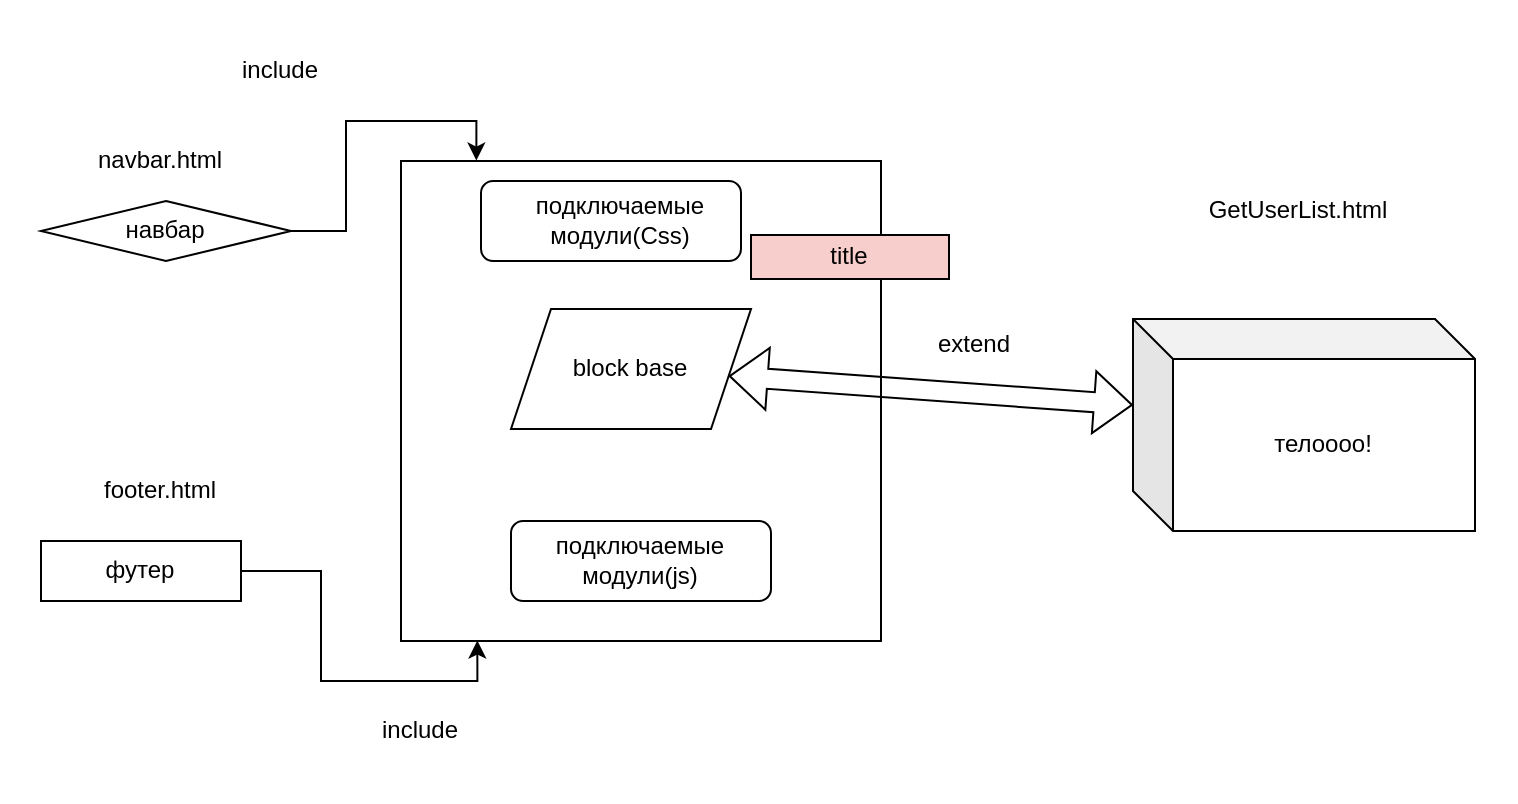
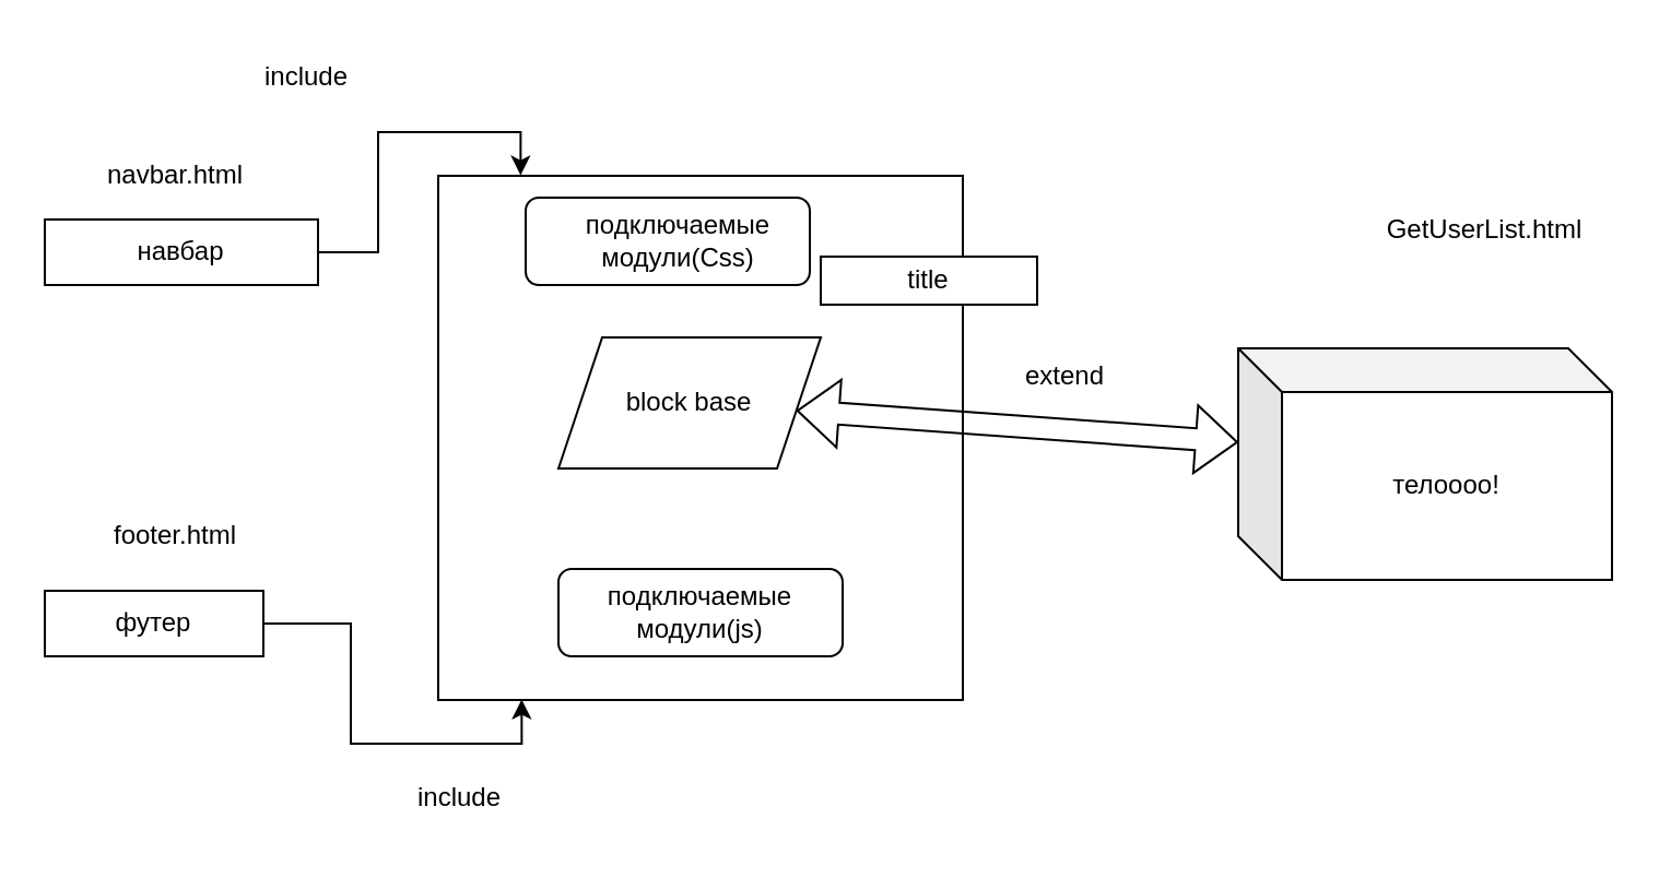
  <mxCell id="0" />
  <mxCell id="1" parent="0" />
  <mxCell id="2" value="" style="whiteSpace=wrap;html=1;aspect=fixed;" vertex="1" parent="1"><mxGeometry x="200" y="80" width="240" height="240" as="geometry" /></mxCell>
  <mxCell id="3" value="" style="rounded=1;whiteSpace=wrap;html=1;" vertex="1" parent="1"><mxGeometry x="240" y="90" width="130" height="40" as="geometry" /></mxCell>
  <mxCell id="4" value="подключаемые модули(Css)" style="text;html=1;strokeColor=none;fillColor=none;align=center;verticalAlign=middle;whiteSpace=wrap;rounded=0;" vertex="1" parent="1"><mxGeometry x="280" y="95" width="60" height="30" as="geometry" /></mxCell>
  <mxCell id="5" style="edgeStyle=orthogonalEdgeStyle;rounded=0;orthogonalLoop=1;jettySize=auto;html=1;entryX=0.157;entryY=-0.001;entryDx=0;entryDy=0;entryPerimeter=0;" edge="1" parent="1" source="6" target="2"><mxGeometry relative="1" as="geometry" /></mxCell>
- <mxCell id="6" value="навбар" style="rhombus;whiteSpace=wrap;html=1;" vertex="1" parent="1"><mxGeometry x="20" y="100" width="125" height="30" as="geometry" /></mxCell>
+ <mxCell id="6" value="навбар" style="rounded=0;whiteSpace=wrap;html=1;" vertex="1" parent="1"><mxGeometry x="20" y="100" width="125" height="30" as="geometry" /></mxCell>
  <mxCell id="7" style="edgeStyle=orthogonalEdgeStyle;rounded=0;orthogonalLoop=1;jettySize=auto;html=1;entryX=0.159;entryY=0.999;entryDx=0;entryDy=0;entryPerimeter=0;" edge="1" parent="1" source="8" target="2"><mxGeometry relative="1" as="geometry" /></mxCell>
  <mxCell id="8" value="футер" style="rounded=0;whiteSpace=wrap;html=1;" vertex="1" parent="1"><mxGeometry x="20" y="270" width="100" height="30" as="geometry" /></mxCell>
  <mxCell id="9" value="include" style="text;html=1;strokeColor=none;fillColor=none;align=center;verticalAlign=middle;whiteSpace=wrap;rounded=0;" vertex="1" parent="1"><mxGeometry x="180" y="350" width="60" height="30" as="geometry" /></mxCell>
  <mxCell id="10" value="include" style="text;html=1;strokeColor=none;fillColor=none;align=center;verticalAlign=middle;whiteSpace=wrap;rounded=0;" vertex="1" parent="1"><mxGeometry x="110" y="20" width="60" height="30" as="geometry" /></mxCell>
  <mxCell id="11" value="navbar.html" style="text;html=1;strokeColor=none;fillColor=none;align=center;verticalAlign=middle;whiteSpace=wrap;rounded=0;" vertex="1" parent="1"><mxGeometry x="50" y="65" width="60" height="30" as="geometry" /></mxCell>
  <mxCell id="12" value="footer.html" style="text;html=1;strokeColor=none;fillColor=none;align=center;verticalAlign=middle;whiteSpace=wrap;rounded=0;" vertex="1" parent="1"><mxGeometry x="50" y="230" width="60" height="30" as="geometry" /></mxCell>
  <mxCell id="13" value="" style="rounded=1;whiteSpace=wrap;html=1;" vertex="1" parent="1"><mxGeometry x="255" y="260" width="130" height="40" as="geometry" /></mxCell>
  <mxCell id="14" value="подключаемые модули(js)" style="text;html=1;strokeColor=none;fillColor=none;align=center;verticalAlign=middle;whiteSpace=wrap;rounded=0;" vertex="1" parent="1"><mxGeometry x="290" y="265" width="60" height="30" as="geometry" /></mxCell>
  <mxCell id="15" value="телоооо!" style="shape=cube;whiteSpace=wrap;html=1;boundedLbl=1;backgroundOutline=1;darkOpacity=0.05;darkOpacity2=0.1;" vertex="1" parent="1"><mxGeometry x="566" y="159" width="171" height="106" as="geometry" /></mxCell>
  <mxCell id="16" value="block base" style="shape=parallelogram;perimeter=parallelogramPerimeter;whiteSpace=wrap;html=1;fixedSize=1;" vertex="1" parent="1"><mxGeometry x="255" y="154" width="120" height="60" as="geometry" /></mxCell>
- <mxCell id="17" value="GetUserList.html" style="text;html=1;strokeColor=none;fillColor=none;align=center;verticalAlign=middle;whiteSpace=wrap;rounded=0;" vertex="1" parent="1"><mxGeometry x="591" y="90" width="116" height="30" as="geometry" /></mxCell>
+ <mxCell id="17" value="GetUserList.html" style="text;html=1;strokeColor=none;fillColor=none;align=center;verticalAlign=middle;whiteSpace=wrap;rounded=0;" vertex="1" parent="1"><mxGeometry x="621" y="90" width="116" height="30" as="geometry" /></mxCell>
  <mxCell id="18" value="" style="shape=flexArrow;endArrow=classic;startArrow=classic;html=1;rounded=0;entryX=0;entryY=0;entryDx=0;entryDy=43;entryPerimeter=0;" edge="1" parent="1" source="16" target="15"><mxGeometry width="100" height="100" relative="1" as="geometry"><mxPoint x="419" y="265" as="sourcePoint" /><mxPoint x="519" y="165" as="targetPoint" /></mxGeometry></mxCell>
  <mxCell id="19" value="extend" style="text;html=1;strokeColor=none;fillColor=none;align=center;verticalAlign=middle;whiteSpace=wrap;rounded=0;" vertex="1" parent="1"><mxGeometry x="457" y="157" width="60" height="30" as="geometry" /></mxCell>
- <mxCell id="20" value="title" style="rounded=0;whiteSpace=wrap;html=1;fillColor=#f8cecc;" vertex="1" parent="1"><mxGeometry x="375" y="117" width="99" height="22" as="geometry" /></mxCell>
+ <mxCell id="20" value="title" style="rounded=0;whiteSpace=wrap;html=1;" vertex="1" parent="1"><mxGeometry x="375" y="117" width="99" height="22" as="geometry" /></mxCell>
